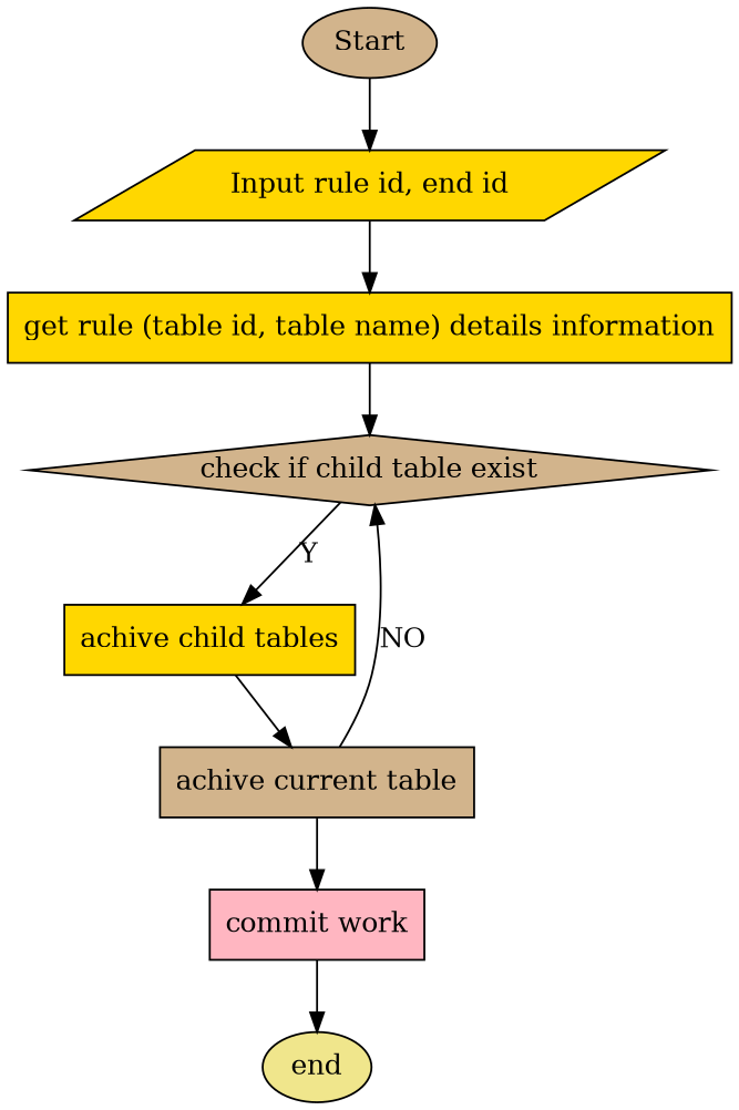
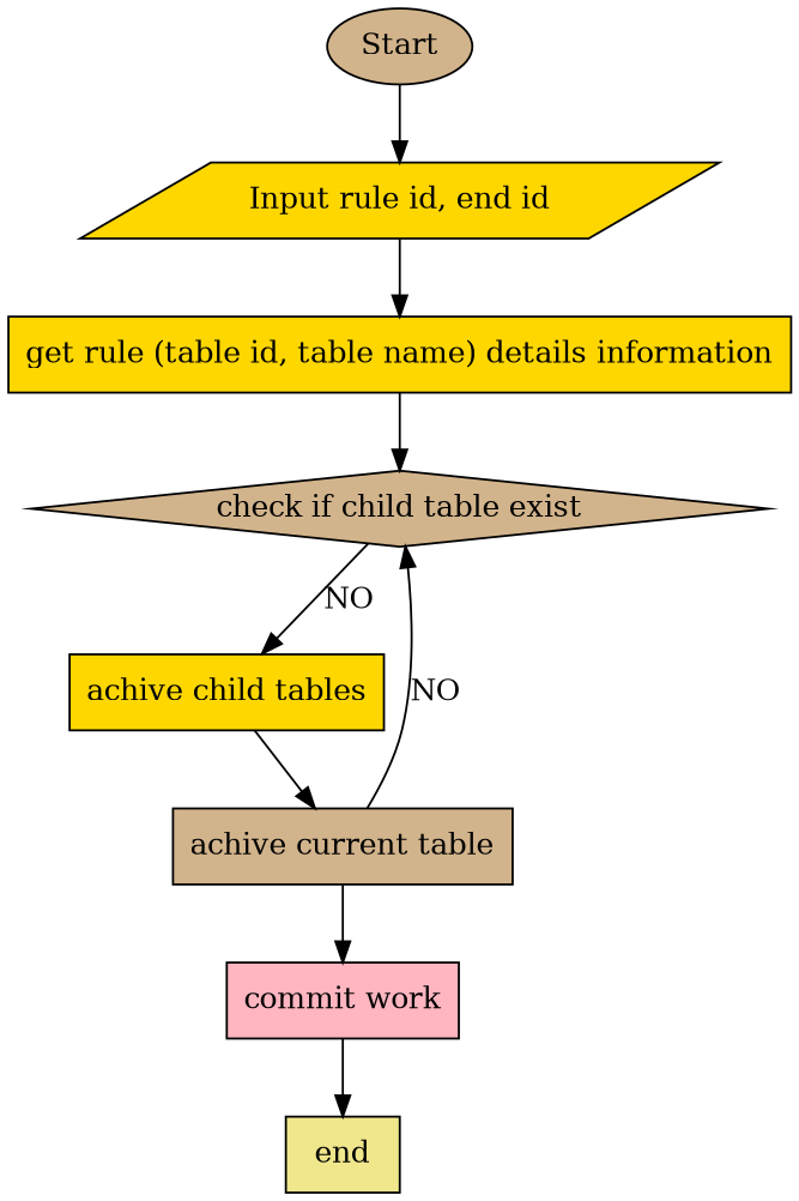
  digraph {
    node [fillcolor=tan shape=box style=filled]
    n1 [label=Start shape=ellipse]
    n2 [fillcolor=gold label="Input rule id, end id" shape=parallelogram]
    n3 [fillcolor=gold label="get rule (table id, table name) details information"]
-   end [fillcolor=khaki shape=ellipse]
+   end [fillcolor=khaki]
    n5 [label="check if child table exist" shape=diamond]
    n6 [fillcolor=gold label="achive child tables"]
    n7 [label="achive current table"]
    n8 [fillcolor=lightpink label="commit work"]
    n1 -> n2
    n2 -> n3
    n3 -> n5
-   n5 -> n6 [label=Y]
+   n5 -> n6 [label=NO]
    n6 -> n7
    n7 -> n5 [label=NO]
    n7 -> n8
    n8 -> end
  }
